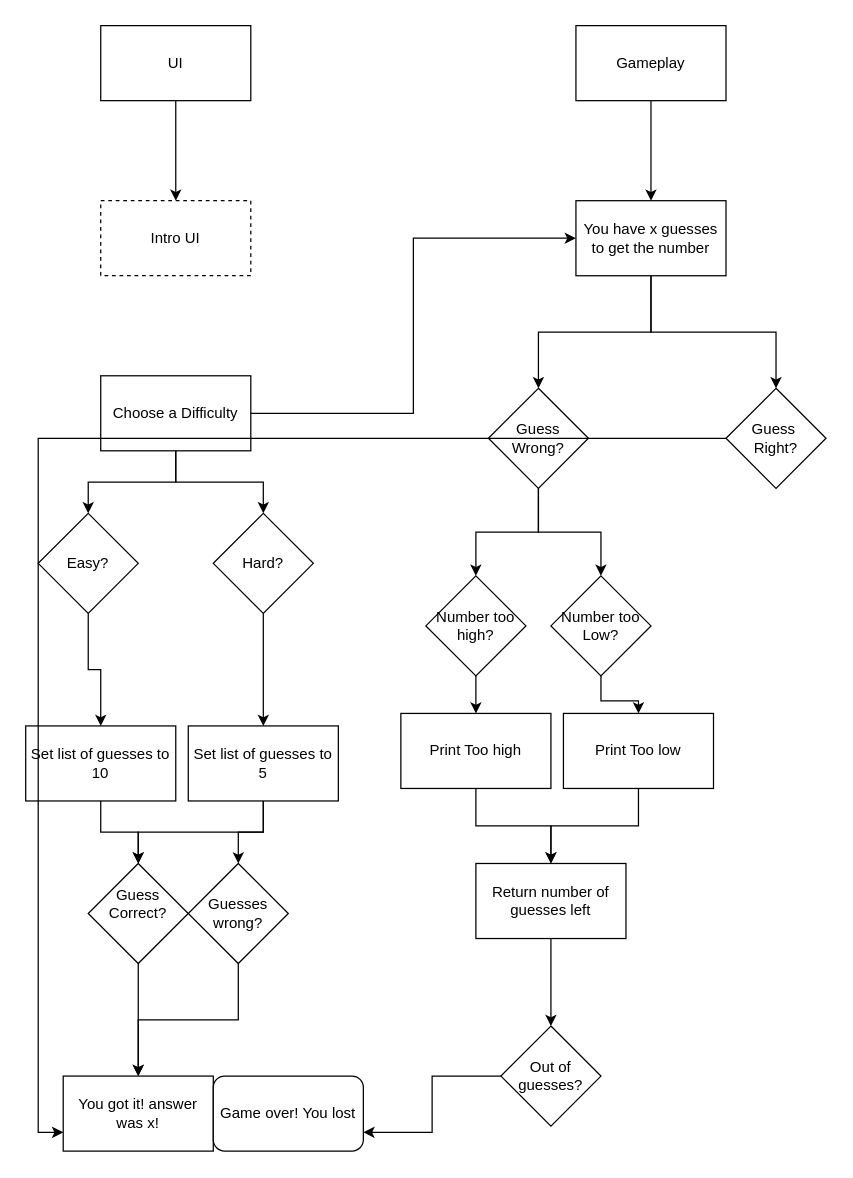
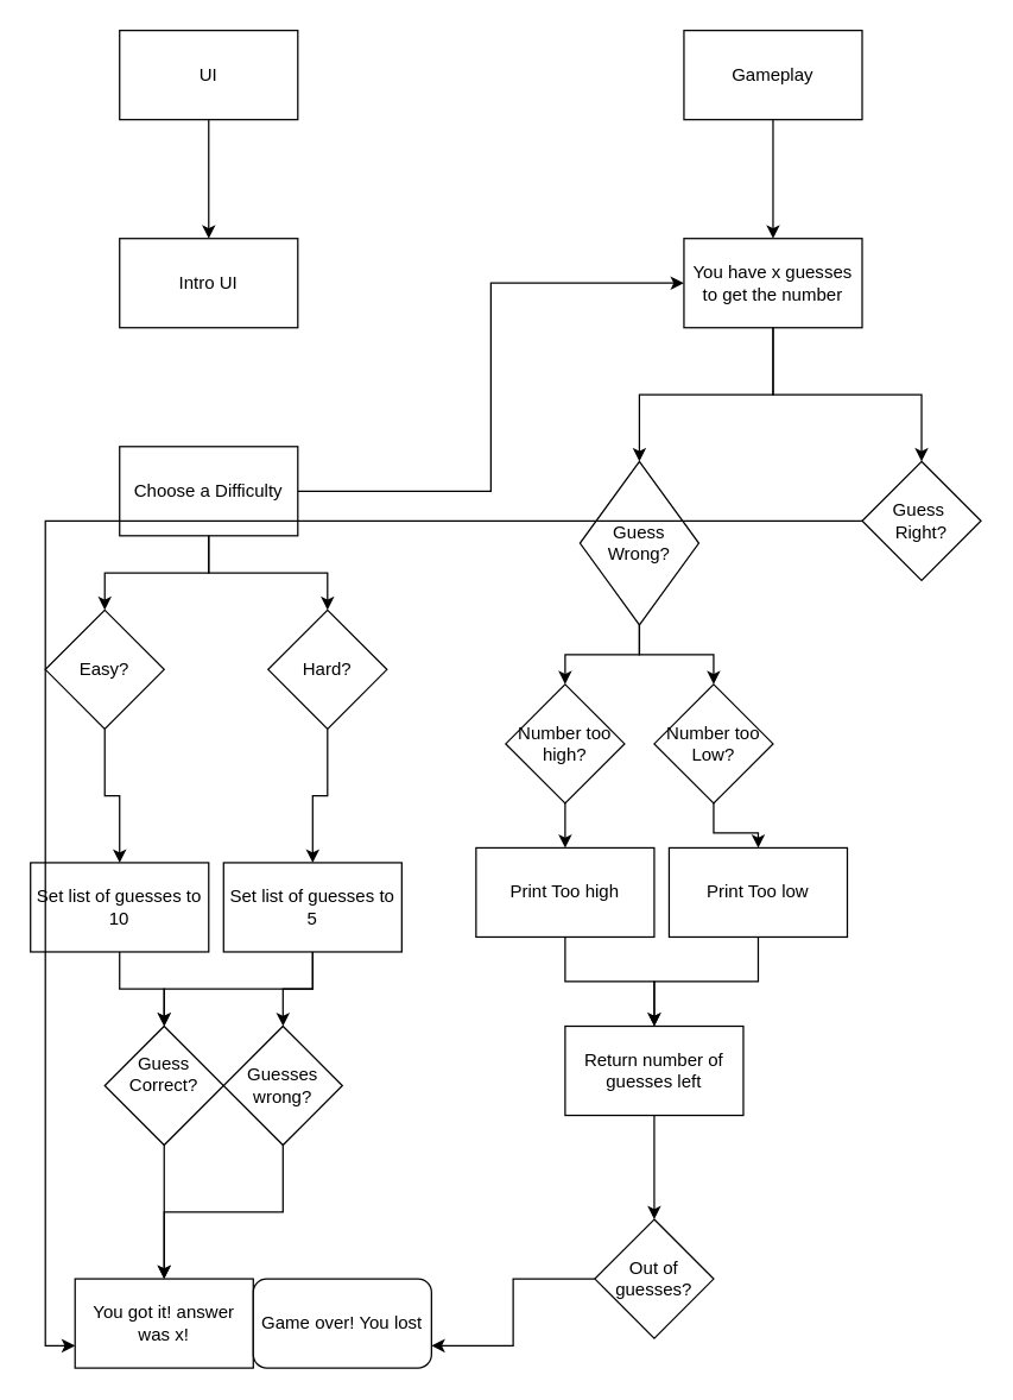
  <mxCell id="0" />
  <mxCell id="1" parent="0" />
  <mxCell id="2" value="" style="edgeStyle=orthogonalEdgeStyle;rounded=0;orthogonalLoop=1;jettySize=auto;html=1;" edge="1" parent="1" source="3" target="6"><mxGeometry relative="1" as="geometry" /></mxCell>
  <mxCell id="3" value="UI" style="whiteSpace=wrap;html=1;" vertex="1" parent="1"><mxGeometry x="80" y="20" width="120" height="60" as="geometry" /></mxCell>
  <mxCell id="4" value="" style="edgeStyle=orthogonalEdgeStyle;rounded=0;orthogonalLoop=1;jettySize=auto;html=1;" edge="1" parent="1" source="5" target="22"><mxGeometry relative="1" as="geometry" /></mxCell>
  <mxCell id="5" value="&lt;div&gt;Gameplay&lt;/div&gt;" style="whiteSpace=wrap;html=1;" vertex="1" parent="1"><mxGeometry x="460" y="20" width="120" height="60" as="geometry" /></mxCell>
- <mxCell id="6" value="Intro UI" style="whiteSpace=wrap;html=1;dashed=1;" vertex="1" parent="1"><mxGeometry x="80" y="160" width="120" height="60" as="geometry" /></mxCell>
+ <mxCell id="6" value="Intro UI" style="whiteSpace=wrap;html=1;" vertex="1" parent="1"><mxGeometry x="80" y="160" width="120" height="60" as="geometry" /></mxCell>
  <mxCell id="7" value="" style="edgeStyle=orthogonalEdgeStyle;rounded=0;orthogonalLoop=1;jettySize=auto;html=1;" edge="1" parent="1" source="10" target="12"><mxGeometry relative="1" as="geometry" /></mxCell>
  <mxCell id="8" value="" style="edgeStyle=orthogonalEdgeStyle;rounded=0;orthogonalLoop=1;jettySize=auto;html=1;" edge="1" parent="1" source="10" target="14"><mxGeometry relative="1" as="geometry" /></mxCell>
  <mxCell id="9" style="edgeStyle=orthogonalEdgeStyle;rounded=0;orthogonalLoop=1;jettySize=auto;html=1;entryX=0;entryY=0.5;entryDx=0;entryDy=0;" edge="1" parent="1" source="10" target="22"><mxGeometry relative="1" as="geometry" /></mxCell>
  <mxCell id="10" value="Choose a Difficulty" style="whiteSpace=wrap;html=1;" vertex="1" parent="1"><mxGeometry x="80" y="300" width="120" height="60" as="geometry" /></mxCell>
  <mxCell id="11" value="" style="edgeStyle=orthogonalEdgeStyle;rounded=0;orthogonalLoop=1;jettySize=auto;html=1;" edge="1" parent="1" source="12" target="16"><mxGeometry relative="1" as="geometry" /></mxCell>
  <mxCell id="12" value="Easy?" style="rhombus;whiteSpace=wrap;html=1;" vertex="1" parent="1"><mxGeometry x="30" y="410" width="80" height="80" as="geometry" /></mxCell>
  <mxCell id="13" value="" style="edgeStyle=orthogonalEdgeStyle;rounded=0;orthogonalLoop=1;jettySize=auto;html=1;" edge="1" parent="1" source="14" target="19"><mxGeometry relative="1" as="geometry" /></mxCell>
- <mxCell id="14" value="Hard?" style="rhombus;whiteSpace=wrap;html=1;" vertex="1" parent="1"><mxGeometry x="170" y="410" width="80" height="80" as="geometry" /></mxCell>
+ <mxCell id="14" value="Hard?" style="rhombus;whiteSpace=wrap;html=1;" vertex="1" parent="1"><mxGeometry x="180" y="410" width="80" height="80" as="geometry" /></mxCell>
  <mxCell id="15" value="" style="edgeStyle=orthogonalEdgeStyle;rounded=0;orthogonalLoop=1;jettySize=auto;html=1;" edge="1" parent="1" source="16" target="29"><mxGeometry relative="1" as="geometry" /></mxCell>
  <mxCell id="16" value="Set list of guesses to 10" style="whiteSpace=wrap;html=1;" vertex="1" parent="1"><mxGeometry x="20" y="580" width="120" height="60" as="geometry" /></mxCell>
  <mxCell id="17" style="edgeStyle=orthogonalEdgeStyle;rounded=0;orthogonalLoop=1;jettySize=auto;html=1;" edge="1" parent="1" source="19" target="29"><mxGeometry relative="1" as="geometry" /></mxCell>
  <mxCell id="18" value="" style="edgeStyle=orthogonalEdgeStyle;rounded=0;orthogonalLoop=1;jettySize=auto;html=1;" edge="1" parent="1" source="19" target="31"><mxGeometry relative="1" as="geometry" /></mxCell>
  <mxCell id="19" value="Set list of guesses to 5" style="whiteSpace=wrap;html=1;" vertex="1" parent="1"><mxGeometry x="150" y="580" width="120" height="60" as="geometry" /></mxCell>
  <mxCell id="20" value="" style="edgeStyle=orthogonalEdgeStyle;rounded=0;orthogonalLoop=1;jettySize=auto;html=1;" edge="1" parent="1" source="22" target="25"><mxGeometry relative="1" as="geometry" /></mxCell>
  <mxCell id="21" value="" style="edgeStyle=orthogonalEdgeStyle;rounded=0;orthogonalLoop=1;jettySize=auto;html=1;" edge="1" parent="1" source="22" target="27"><mxGeometry relative="1" as="geometry" /></mxCell>
  <mxCell id="22" value="You have x guesses to get the number" style="whiteSpace=wrap;html=1;" vertex="1" parent="1"><mxGeometry x="460" y="160" width="120" height="60" as="geometry" /></mxCell>
  <mxCell id="23" value="" style="edgeStyle=orthogonalEdgeStyle;rounded=0;orthogonalLoop=1;jettySize=auto;html=1;" edge="1" parent="1" source="25" target="35"><mxGeometry relative="1" as="geometry" /></mxCell>
  <mxCell id="24" value="" style="edgeStyle=orthogonalEdgeStyle;rounded=0;orthogonalLoop=1;jettySize=auto;html=1;" edge="1" parent="1" source="25" target="37"><mxGeometry relative="1" as="geometry" /></mxCell>
- <mxCell id="25" value="Guess Wrong?" style="rhombus;whiteSpace=wrap;html=1;" vertex="1" parent="1"><mxGeometry x="390" y="310" width="80" height="80" as="geometry" /></mxCell>
+ <mxCell id="25" value="Guess Wrong?" style="rhombus;whiteSpace=wrap;html=1;" vertex="1" parent="1"><mxGeometry x="390" y="310" width="80" height="110" as="geometry" /></mxCell>
  <mxCell id="26" style="edgeStyle=orthogonalEdgeStyle;rounded=0;orthogonalLoop=1;jettySize=auto;html=1;entryX=0;entryY=0.75;entryDx=0;entryDy=0;" edge="1" parent="1" source="27" target="32"><mxGeometry relative="1" as="geometry" /></mxCell>
  <mxCell id="27" value="&lt;div&gt;Guess&amp;nbsp;&lt;/div&gt;&lt;div&gt;Right?&lt;/div&gt;" style="rhombus;whiteSpace=wrap;html=1;" vertex="1" parent="1"><mxGeometry x="580" y="310" width="80" height="80" as="geometry" /></mxCell>
  <mxCell id="28" value="" style="edgeStyle=orthogonalEdgeStyle;rounded=0;orthogonalLoop=1;jettySize=auto;html=1;" edge="1" parent="1" source="29" target="32"><mxGeometry relative="1" as="geometry" /></mxCell>
  <mxCell id="29" value="&lt;div&gt;Guess Correct?&lt;/div&gt;&lt;div&gt;&lt;br&gt;&lt;/div&gt;" style="rhombus;whiteSpace=wrap;html=1;" vertex="1" parent="1"><mxGeometry x="70" y="690" width="80" height="80" as="geometry" /></mxCell>
  <mxCell id="30" value="" style="edgeStyle=orthogonalEdgeStyle;rounded=0;orthogonalLoop=1;jettySize=auto;html=1;" edge="1" parent="1" source="31" target="32"><mxGeometry relative="1" as="geometry" /></mxCell>
  <mxCell id="31" value="Guesses wrong?" style="rhombus;whiteSpace=wrap;html=1;" vertex="1" parent="1"><mxGeometry x="150" y="690" width="80" height="80" as="geometry" /></mxCell>
  <mxCell id="32" value="You got it! answer was x!" style="whiteSpace=wrap;html=1;" vertex="1" parent="1"><mxGeometry x="50" y="860" width="120" height="60" as="geometry" /></mxCell>
  <mxCell id="33" value="Game over! You lost" style="whiteSpace=wrap;html=1;rounded=1;" vertex="1" parent="1"><mxGeometry x="170" y="860" width="120" height="60" as="geometry" /></mxCell>
  <mxCell id="34" value="" style="edgeStyle=orthogonalEdgeStyle;rounded=0;orthogonalLoop=1;jettySize=auto;html=1;" edge="1" parent="1" source="35" target="39"><mxGeometry relative="1" as="geometry" /></mxCell>
  <mxCell id="35" value="Number too high?" style="rhombus;whiteSpace=wrap;html=1;" vertex="1" parent="1"><mxGeometry x="340" y="460" width="80" height="80" as="geometry" /></mxCell>
  <mxCell id="36" value="" style="edgeStyle=orthogonalEdgeStyle;rounded=0;orthogonalLoop=1;jettySize=auto;html=1;" edge="1" parent="1" source="37" target="41"><mxGeometry relative="1" as="geometry" /></mxCell>
  <mxCell id="37" value="Number too Low?" style="rhombus;whiteSpace=wrap;html=1;" vertex="1" parent="1"><mxGeometry x="440" y="460" width="80" height="80" as="geometry" /></mxCell>
  <mxCell id="38" value="" style="edgeStyle=orthogonalEdgeStyle;rounded=0;orthogonalLoop=1;jettySize=auto;html=1;" edge="1" parent="1" source="39" target="43"><mxGeometry relative="1" as="geometry" /></mxCell>
  <mxCell id="39" value="&lt;div&gt;Print Too high&lt;/div&gt;" style="whiteSpace=wrap;html=1;" vertex="1" parent="1"><mxGeometry x="320" y="570" width="120" height="60" as="geometry" /></mxCell>
  <mxCell id="40" value="" style="edgeStyle=orthogonalEdgeStyle;rounded=0;orthogonalLoop=1;jettySize=auto;html=1;" edge="1" parent="1" source="41" target="43"><mxGeometry relative="1" as="geometry" /></mxCell>
  <mxCell id="41" value="Print Too low" style="whiteSpace=wrap;html=1;" vertex="1" parent="1"><mxGeometry x="450" y="570" width="120" height="60" as="geometry" /></mxCell>
  <mxCell id="42" value="" style="edgeStyle=orthogonalEdgeStyle;rounded=0;orthogonalLoop=1;jettySize=auto;html=1;" edge="1" parent="1" source="43" target="45"><mxGeometry relative="1" as="geometry" /></mxCell>
  <mxCell id="43" value="Return number of guesses left" style="whiteSpace=wrap;html=1;" vertex="1" parent="1"><mxGeometry x="380" y="690" width="120" height="60" as="geometry" /></mxCell>
  <mxCell id="44" style="edgeStyle=orthogonalEdgeStyle;rounded=0;orthogonalLoop=1;jettySize=auto;html=1;entryX=1;entryY=0.75;entryDx=0;entryDy=0;" edge="1" parent="1" source="45" target="33"><mxGeometry relative="1" as="geometry" /></mxCell>
  <mxCell id="45" value="Out of guesses?" style="rhombus;whiteSpace=wrap;html=1;" vertex="1" parent="1"><mxGeometry x="400" y="820" width="80" height="80" as="geometry" /></mxCell>
